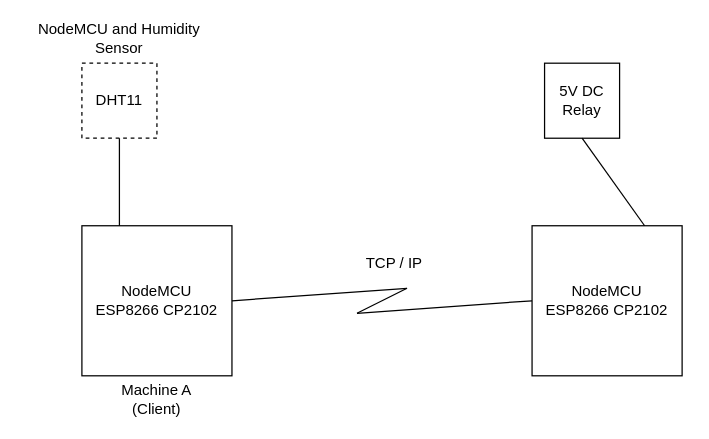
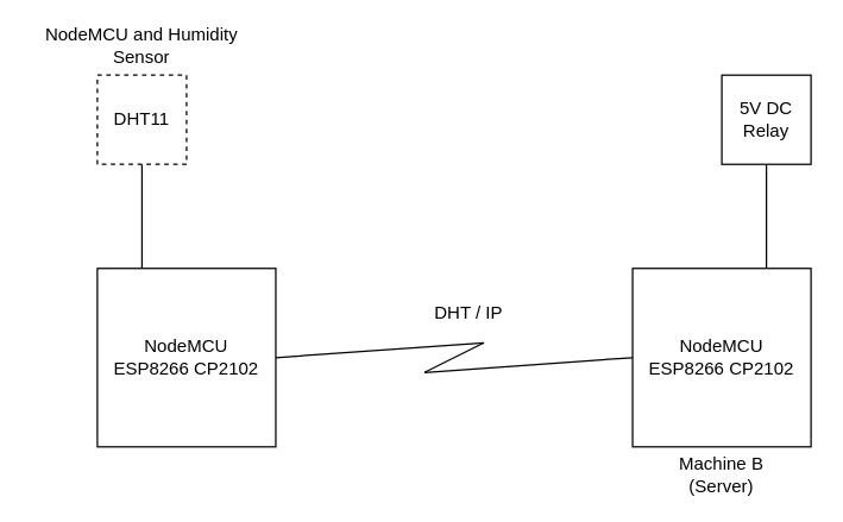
  <mxCell id="0" />
  <mxCell id="1" parent="0" />
  <mxCell id="2" value="NodeMCU&lt;br&gt;ESP8266 CP2102" style="whiteSpace=wrap;html=1;aspect=fixed;" parent="1" vertex="1"><mxGeometry x="65" y="180" width="120" height="120" as="geometry" /></mxCell>
  <mxCell id="3" value="DHT11&lt;br&gt;" style="whiteSpace=wrap;html=1;aspect=fixed;dashed=1;" parent="1" vertex="1"><mxGeometry x="65" y="50" width="60" height="60" as="geometry" /></mxCell>
  <mxCell id="4" value="NodeMCU and Humidity Sensor" style="text;html=1;strokeColor=none;fillColor=none;align=center;verticalAlign=middle;whiteSpace=wrap;rounded=0;" parent="1" vertex="1"><mxGeometry x="20" y="20" width="150" height="20" as="geometry" /></mxCell>
  <mxCell id="5" value="NodeMCU&lt;br&gt;ESP8266 CP2102" style="whiteSpace=wrap;html=1;aspect=fixed;" parent="1" vertex="1"><mxGeometry x="425" y="180" width="120" height="120" as="geometry" /></mxCell>
  <mxCell id="6" value="" style="endArrow=none;html=1;exitX=1;exitY=0.5;exitDx=0;exitDy=0;" parent="1" source="2" edge="1"><mxGeometry width="50" height="50" relative="1" as="geometry"><mxPoint x="360" y="220" as="sourcePoint" /><mxPoint x="325" y="230" as="targetPoint" /></mxGeometry></mxCell>
  <mxCell id="7" value="" style="endArrow=none;html=1;entryX=0;entryY=0.5;entryDx=0;entryDy=0;" parent="1" target="5" edge="1"><mxGeometry width="50" height="50" relative="1" as="geometry"><mxPoint x="285" y="250" as="sourcePoint" /><mxPoint x="440" y="250" as="targetPoint" /></mxGeometry></mxCell>
  <mxCell id="8" value="" style="endArrow=none;html=1;" parent="1" edge="1"><mxGeometry width="50" height="50" relative="1" as="geometry"><mxPoint x="285" y="250" as="sourcePoint" /><mxPoint x="325" y="230" as="targetPoint" /></mxGeometry></mxCell>
- <mxCell id="9" value="5V DC Relay" style="whiteSpace=wrap;html=1;aspect=fixed;" parent="1" vertex="1"><mxGeometry x="435" y="50" width="60" height="60" as="geometry" /></mxCell>
+ <mxCell id="9" value="5V DC Relay" style="whiteSpace=wrap;html=1;aspect=fixed;" parent="1" vertex="1"><mxGeometry x="485" y="50" width="60" height="60" as="geometry" /></mxCell>
  <mxCell id="10" value="" style="endArrow=none;html=1;entryX=0.5;entryY=1;entryDx=0;entryDy=0;exitX=0.75;exitY=0;exitDx=0;exitDy=0;" parent="1" source="5" target="9" edge="1"><mxGeometry width="50" height="50" relative="1" as="geometry"><mxPoint x="360" y="220" as="sourcePoint" /><mxPoint x="410" y="170" as="targetPoint" /></mxGeometry></mxCell>
  <mxCell id="11" value="" style="endArrow=none;html=1;entryX=0.5;entryY=1;entryDx=0;entryDy=0;exitX=0.25;exitY=0;exitDx=0;exitDy=0;" parent="1" source="2" target="3" edge="1"><mxGeometry width="50" height="50" relative="1" as="geometry"><mxPoint x="540" y="200" as="sourcePoint" /><mxPoint x="540" y="120" as="targetPoint" /></mxGeometry></mxCell>
- <mxCell id="12" value="Machine A&lt;br&gt;(Client)" style="text;html=1;strokeColor=none;fillColor=none;align=center;verticalAlign=middle;whiteSpace=wrap;rounded=0;" parent="1" vertex="1"><mxGeometry x="95" y="309" width="60" height="20" as="geometry" /></mxCell>
- <mxCell id="14" value="TCP / IP" style="text;html=1;strokeColor=none;fillColor=none;align=center;verticalAlign=middle;whiteSpace=wrap;rounded=0;" parent="1" vertex="1"><mxGeometry x="285" y="200" width="60" height="20" as="geometry" /></mxCell>
+ <mxCell id="13" value="Machine B&lt;br&gt;(Server)" style="text;html=1;strokeColor=none;fillColor=none;align=center;verticalAlign=middle;whiteSpace=wrap;rounded=0;" parent="1" vertex="1"><mxGeometry x="455" y="309" width="60" height="20" as="geometry" /></mxCell>
+ <mxCell id="14" value="DHT / IP" style="text;html=1;strokeColor=none;fillColor=none;align=center;verticalAlign=middle;whiteSpace=wrap;rounded=0;" parent="1" vertex="1"><mxGeometry x="285" y="200" width="60" height="20" as="geometry" /></mxCell>
